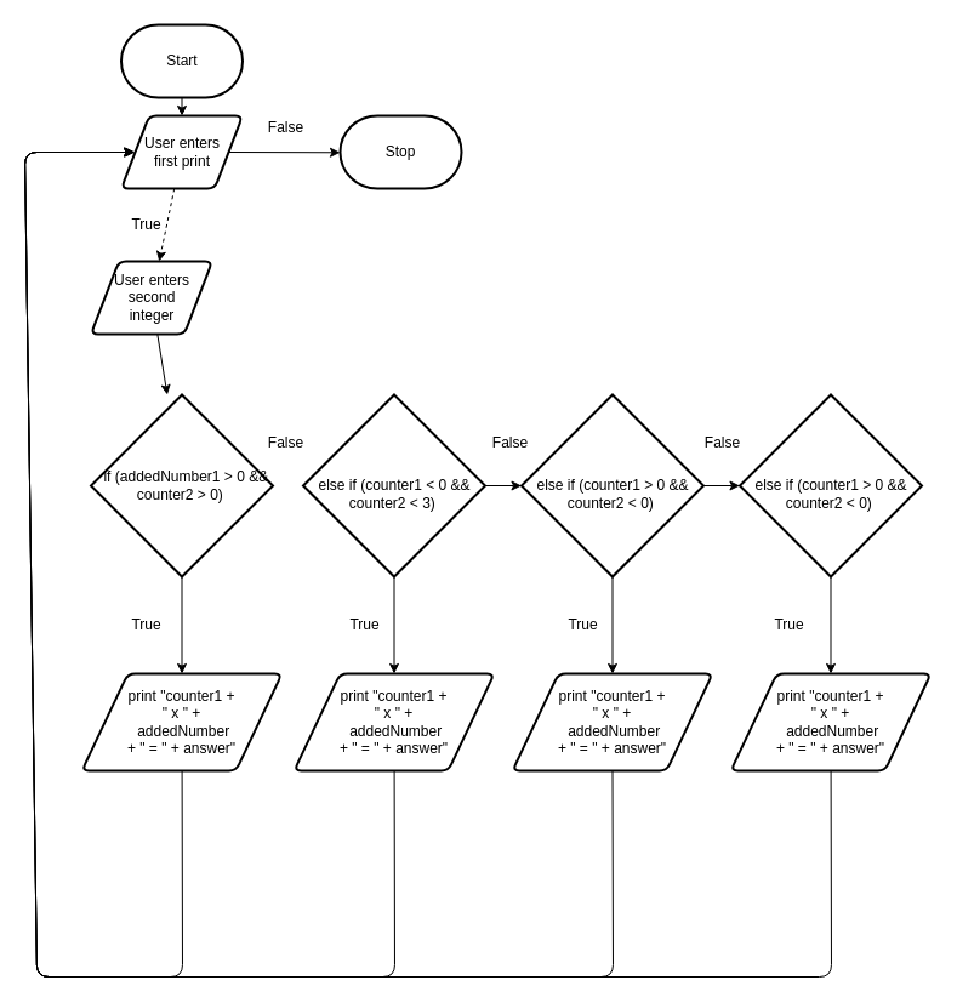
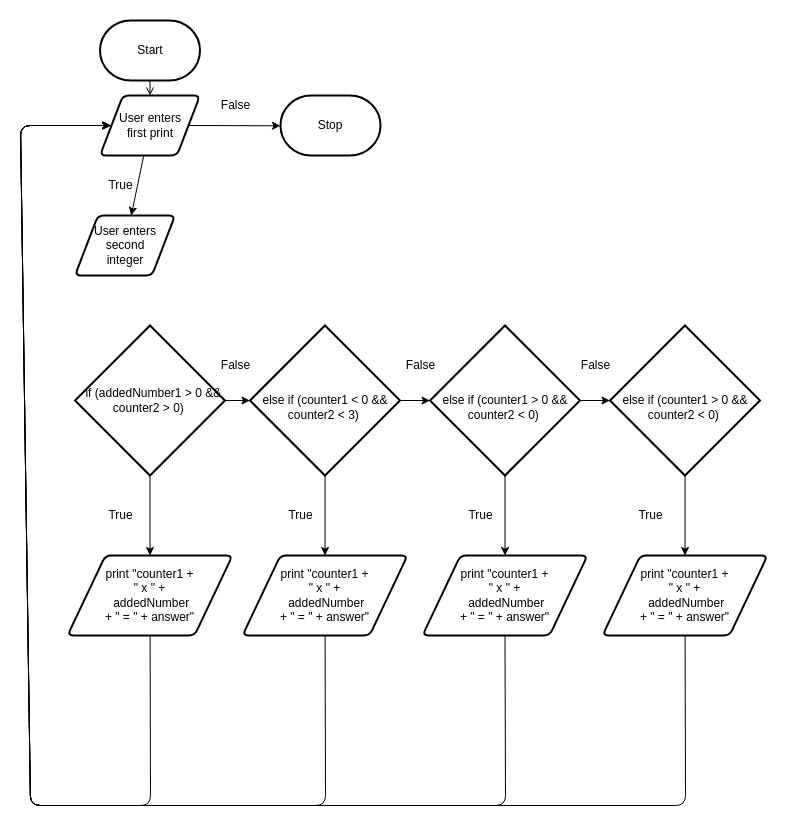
  <mxCell id="0" />
  <mxCell id="1" parent="0" />
- <mxCell id="2" style="edgeStyle=none;html=1;" parent="1" source="3" target="6" edge="1"><mxGeometry relative="1" as="geometry" /></mxCell>
+ <mxCell id="2" style="edgeStyle=none;html=1;endArrow=open;" parent="1" source="3" target="6" edge="1"><mxGeometry relative="1" as="geometry" /></mxCell>
  <mxCell id="3" value="Start" style="strokeWidth=2;html=1;shape=mxgraph.flowchart.terminator;whiteSpace=wrap;" parent="1" vertex="1"><mxGeometry x="99.5" y="20" width="100" height="60" as="geometry" /></mxCell>
- <mxCell id="4" style="edgeStyle=none;html=1;dashed=1;" parent="1" source="6" target="8" edge="1"><mxGeometry relative="1" as="geometry" /></mxCell>
+ <mxCell id="4" style="edgeStyle=none;html=1;" parent="1" source="6" target="8" edge="1"><mxGeometry relative="1" as="geometry" /></mxCell>
  <mxCell id="5" style="edgeStyle=none;html=1;exitX=1;exitY=0.5;exitDx=0;exitDy=0;" edge="1" parent="1" source="6"><mxGeometry relative="1" as="geometry"><mxPoint x="280" y="125.286" as="targetPoint" /></mxGeometry></mxCell>
  <mxCell id="6" value="User enters &lt;br&gt;first print" style="shape=parallelogram;html=1;strokeWidth=2;perimeter=parallelogramPerimeter;whiteSpace=wrap;rounded=1;arcSize=12;size=0.23;" parent="1" vertex="1"><mxGeometry x="99.5" y="95" width="100" height="60" as="geometry" /></mxCell>
- <mxCell id="7" style="edgeStyle=none;html=1;" parent="1" source="8" target="11" edge="1"><mxGeometry relative="1" as="geometry" /></mxCell>
  <mxCell id="8" value="User enters&lt;br&gt;second &lt;br&gt;integer" style="shape=parallelogram;html=1;strokeWidth=2;perimeter=parallelogramPerimeter;whiteSpace=wrap;rounded=1;arcSize=12;size=0.23;" parent="1" vertex="1"><mxGeometry x="74.5" y="215" width="100" height="60" as="geometry" /></mxCell>
+ <mxCell id="9" style="edgeStyle=none;html=1;" parent="1" source="11" target="14" edge="1"><mxGeometry relative="1" as="geometry" /></mxCell>
  <mxCell id="10" style="edgeStyle=none;html=1;entryX=0.5;entryY=0;entryDx=0;entryDy=0;" parent="1" source="11" target="24" edge="1"><mxGeometry relative="1" as="geometry" /></mxCell>
  <mxCell id="11" value="&lt;div&gt;&amp;nbsp; if (addedNumber1 &amp;gt; 0 &amp;amp;&amp;amp; counter2 &amp;gt; 0)&amp;nbsp;&lt;/div&gt;" style="strokeWidth=2;html=1;shape=mxgraph.flowchart.decision;whiteSpace=wrap;" parent="1" vertex="1"><mxGeometry x="74.5" y="325" width="150" height="150" as="geometry" /></mxCell>
  <mxCell id="12" style="edgeStyle=none;html=1;entryX=0;entryY=0.5;entryDx=0;entryDy=0;entryPerimeter=0;" parent="1" source="14" target="17" edge="1"><mxGeometry relative="1" as="geometry" /></mxCell>
  <mxCell id="13" style="edgeStyle=none;html=1;entryX=0.5;entryY=0;entryDx=0;entryDy=0;" parent="1" source="14" edge="1"><mxGeometry relative="1" as="geometry"><mxPoint x="324.5" y="555" as="targetPoint" /></mxGeometry></mxCell>
  <mxCell id="14" value="&lt;div&gt;&amp;nbsp;&amp;nbsp;&lt;/div&gt;else if (counter1 &amp;lt; 0 &amp;amp;&amp;amp; counter2 &amp;lt; 3)&amp;nbsp;" style="strokeWidth=2;html=1;shape=mxgraph.flowchart.decision;whiteSpace=wrap;" parent="1" vertex="1"><mxGeometry x="249.5" y="325" width="150" height="150" as="geometry" /></mxCell>
  <mxCell id="15" style="edgeStyle=none;html=1;entryX=0;entryY=0.5;entryDx=0;entryDy=0;entryPerimeter=0;" parent="1" source="17" target="19" edge="1"><mxGeometry relative="1" as="geometry" /></mxCell>
  <mxCell id="16" style="edgeStyle=none;html=1;exitX=0.5;exitY=1;exitDx=0;exitDy=0;exitPerimeter=0;entryX=0.5;entryY=0;entryDx=0;entryDy=0;" parent="1" source="17" edge="1"><mxGeometry relative="1" as="geometry"><mxPoint x="504.5" y="555" as="targetPoint" /></mxGeometry></mxCell>
  <mxCell id="17" value="&lt;div&gt;&amp;nbsp;&amp;nbsp;&lt;/div&gt;else if (counter1 &amp;gt; 0 &amp;amp;&amp;amp; counter2 &amp;lt; 0)&amp;nbsp;" style="strokeWidth=2;html=1;shape=mxgraph.flowchart.decision;whiteSpace=wrap;" parent="1" vertex="1"><mxGeometry x="429.5" y="325" width="150" height="150" as="geometry" /></mxCell>
  <mxCell id="18" style="edgeStyle=none;html=1;exitX=0.5;exitY=1;exitDx=0;exitDy=0;exitPerimeter=0;entryX=0.5;entryY=0;entryDx=0;entryDy=0;" parent="1" source="19" edge="1"><mxGeometry relative="1" as="geometry"><mxPoint x="684.5" y="555" as="targetPoint" /></mxGeometry></mxCell>
  <mxCell id="19" value="&lt;div&gt;&amp;nbsp;&amp;nbsp;&lt;/div&gt;else if (counter1 &amp;gt; 0 &amp;amp;&amp;amp; counter2 &amp;lt; 0)&amp;nbsp;" style="strokeWidth=2;html=1;shape=mxgraph.flowchart.decision;whiteSpace=wrap;" parent="1" vertex="1"><mxGeometry x="609.5" y="325" width="150" height="150" as="geometry" /></mxCell>
  <mxCell id="20" value="False" style="text;html=1;align=center;verticalAlign=middle;resizable=0;points=[];autosize=1;strokeColor=none;fillColor=none;" parent="1" vertex="1"><mxGeometry x="209.5" y="355" width="50" height="20" as="geometry" /></mxCell>
  <mxCell id="21" value="False" style="text;html=1;align=center;verticalAlign=middle;resizable=0;points=[];autosize=1;strokeColor=none;fillColor=none;" parent="1" vertex="1"><mxGeometry x="394.5" y="355" width="50" height="20" as="geometry" /></mxCell>
  <mxCell id="22" value="False" style="text;html=1;align=center;verticalAlign=middle;resizable=0;points=[];autosize=1;strokeColor=none;fillColor=none;" parent="1" vertex="1"><mxGeometry x="569.5" y="355" width="50" height="20" as="geometry" /></mxCell>
  <mxCell id="23" style="edgeStyle=none;html=1;" parent="1" source="24" edge="1"><mxGeometry relative="1" as="geometry"><mxPoint x="110" y="125" as="targetPoint" /><Array as="points"><mxPoint x="150" y="805" /><mxPoint x="30" y="805" /><mxPoint x="20" y="125" /></Array></mxGeometry></mxCell>
  <mxCell id="24" value="print &quot;counter1 + &lt;br&gt;&quot; x &quot; +&lt;br&gt;&amp;nbsp;addedNumber &lt;br&gt;+ &quot; = &quot; + answer&quot;" style="shape=parallelogram;html=1;strokeWidth=2;perimeter=parallelogramPerimeter;whiteSpace=wrap;rounded=1;arcSize=12;size=0.23;" parent="1" vertex="1"><mxGeometry x="67" y="555" width="165" height="80" as="geometry" /></mxCell>
  <mxCell id="25" style="edgeStyle=none;html=1;" parent="1" source="26" edge="1"><mxGeometry relative="1" as="geometry"><Array as="points"><mxPoint x="685" y="805" /><mxPoint x="30" y="805" /><mxPoint x="20" y="125" /></Array><mxPoint x="110" y="125" as="targetPoint" /></mxGeometry></mxCell>
  <mxCell id="26" value="print &quot;counter1 + &lt;br&gt;&quot; x &quot; +&lt;br&gt;&amp;nbsp;addedNumber &lt;br&gt;+ &quot; = &quot; + answer&quot;" style="shape=parallelogram;html=1;strokeWidth=2;perimeter=parallelogramPerimeter;whiteSpace=wrap;rounded=1;arcSize=12;size=0.23;" parent="1" vertex="1"><mxGeometry x="602" y="555" width="165" height="80" as="geometry" /></mxCell>
  <mxCell id="27" style="edgeStyle=none;html=1;exitX=0.5;exitY=1;exitDx=0;exitDy=0;" parent="1" source="28" edge="1"><mxGeometry relative="1" as="geometry"><Array as="points"><mxPoint x="505" y="805" /><mxPoint x="30" y="805" /><mxPoint x="20" y="125" /></Array><mxPoint x="110" y="125" as="targetPoint" /></mxGeometry></mxCell>
  <mxCell id="28" value="print &quot;counter1 + &lt;br&gt;&quot; x &quot; +&lt;br&gt;&amp;nbsp;addedNumber &lt;br&gt;+ &quot; = &quot; + answer&quot;" style="shape=parallelogram;html=1;strokeWidth=2;perimeter=parallelogramPerimeter;whiteSpace=wrap;rounded=1;arcSize=12;size=0.23;" parent="1" vertex="1"><mxGeometry x="422" y="555" width="165" height="80" as="geometry" /></mxCell>
  <mxCell id="29" style="edgeStyle=none;html=1;entryX=0;entryY=0.5;entryDx=0;entryDy=0;" parent="1" source="30" target="6" edge="1"><mxGeometry relative="1" as="geometry"><Array as="points"><mxPoint x="325" y="805" /><mxPoint x="180" y="805" /><mxPoint x="30" y="805" /><mxPoint x="20" y="125" /></Array><mxPoint x="260" y="755" as="targetPoint" /></mxGeometry></mxCell>
  <mxCell id="30" value="print &quot;counter1 + &lt;br&gt;&quot; x &quot; +&lt;br&gt;&amp;nbsp;addedNumber &lt;br&gt;+ &quot; = &quot; + answer&quot;" style="shape=parallelogram;html=1;strokeWidth=2;perimeter=parallelogramPerimeter;whiteSpace=wrap;rounded=1;arcSize=12;size=0.23;" parent="1" vertex="1"><mxGeometry x="242" y="555" width="165" height="80" as="geometry" /></mxCell>
  <mxCell id="31" value="Stop" style="strokeWidth=2;html=1;shape=mxgraph.flowchart.terminator;whiteSpace=wrap;" vertex="1" parent="1"><mxGeometry x="280" y="95" width="100" height="60" as="geometry" /></mxCell>
  <mxCell id="32" value="True" style="text;html=1;align=center;verticalAlign=middle;resizable=0;points=[];autosize=1;strokeColor=none;fillColor=none;" vertex="1" parent="1"><mxGeometry x="280" y="505" width="40" height="20" as="geometry" /></mxCell>
  <mxCell id="33" value="True" style="text;html=1;align=center;verticalAlign=middle;resizable=0;points=[];autosize=1;strokeColor=none;fillColor=none;" vertex="1" parent="1"><mxGeometry x="460" y="505" width="40" height="20" as="geometry" /></mxCell>
  <mxCell id="34" value="True" style="text;html=1;align=center;verticalAlign=middle;resizable=0;points=[];autosize=1;strokeColor=none;fillColor=none;" vertex="1" parent="1"><mxGeometry x="630" y="505" width="40" height="20" as="geometry" /></mxCell>
  <mxCell id="35" value="True" style="text;html=1;align=center;verticalAlign=middle;resizable=0;points=[];autosize=1;strokeColor=none;fillColor=none;" vertex="1" parent="1"><mxGeometry x="99.5" y="505" width="40" height="20" as="geometry" /></mxCell>
  <mxCell id="36" value="True" style="text;html=1;align=center;verticalAlign=middle;resizable=0;points=[];autosize=1;strokeColor=none;fillColor=none;" vertex="1" parent="1"><mxGeometry x="99.5" y="175" width="40" height="20" as="geometry" /></mxCell>
  <mxCell id="37" value="False" style="text;html=1;align=center;verticalAlign=middle;resizable=0;points=[];autosize=1;strokeColor=none;fillColor=none;" vertex="1" parent="1"><mxGeometry x="214.5" y="95" width="40" height="20" as="geometry" /></mxCell>
